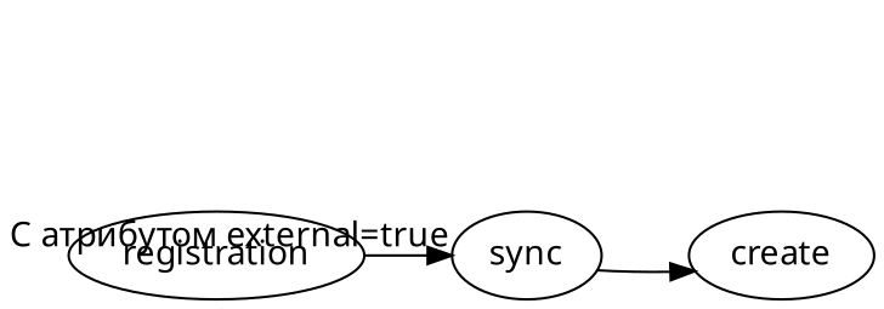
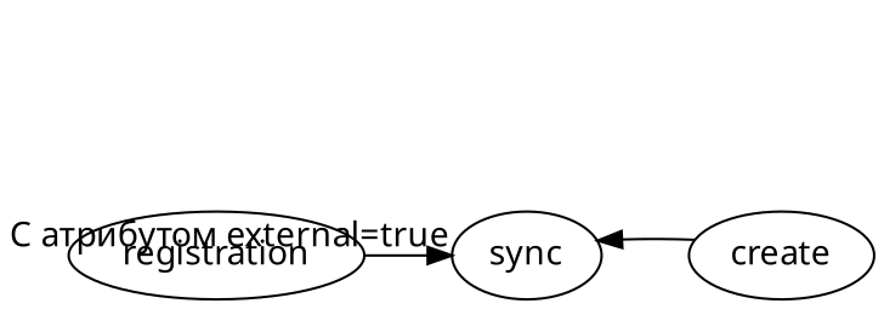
  digraph {
    fontname="Noto Sans"
    rankdir=LR
    node [fontname="Noto Sans"]
    edge [fontname="Noto Sans"]
    sync
    create
    registration
-   sync -> create [headlabe="С атрибутом external=false"]
+   create -> sync [headlabe="С атрибутом external=false"]
    registration -> sync [headlabel="С атрибутом external=true" labelangle=-51 labeldistance=12]
  }
